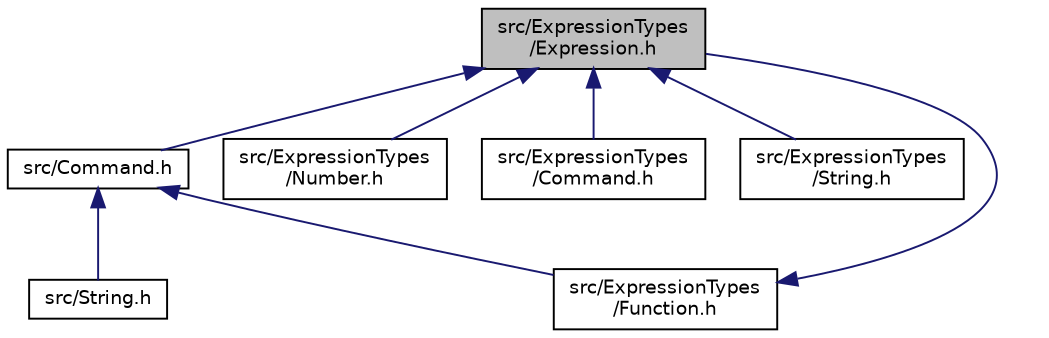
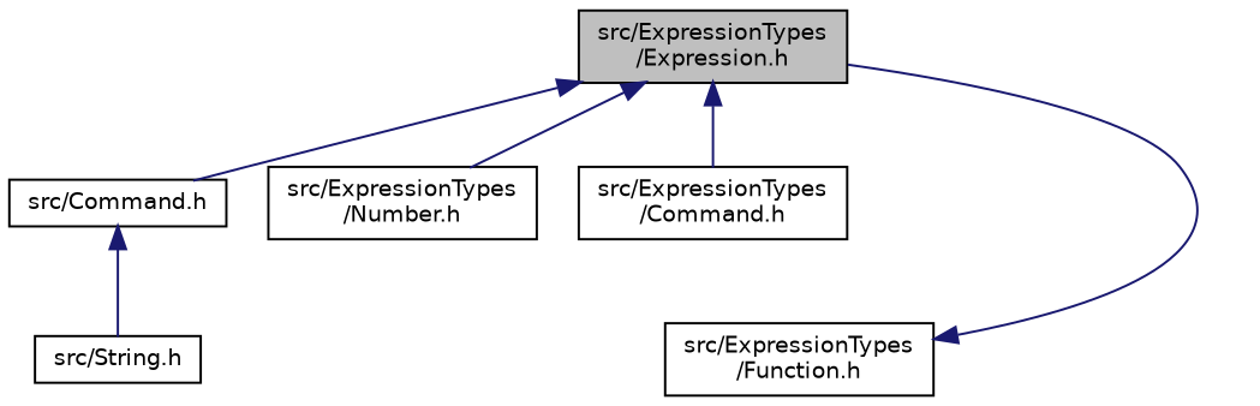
  digraph {
    node [color=black fillcolor=white fontname=Helvetica fontsize=10 shape=record style=filled]
    edge [color=midnightblue dir=back fontname=Helvetica fontsize=10 labelfontname=Helvetica labelfontsize=10 style=solid]
    n1 [fillcolor=grey75 fontcolor=black height=0.2 label="src/ExpressionTypes\l/Expression.h" width=0.4]
    n2 [height=0.2 label="src/Command.h" width=0.4]
    n3 [height=0.2 label="src/ExpressionTypes\l/Number.h" width=0.4]
    n4 [height=0.2 label="src/ExpressionTypes\l/Command.h" width=0.4]
-   n5 [height=0.2 label="src/ExpressionTypes\l/String.h" width=0.4]
    n6 [height=0.2 label="src/ExpressionTypes\l/Function.h" width=0.4]
    n7 [height=0.2 label="src/String.h" width=0.4]
    n1 -> n2
    n1 -> n3
    n1 -> n4
-   n1 -> n5
-   n2 -> n6
    n2 -> n7
    n6 -> n1
  }
